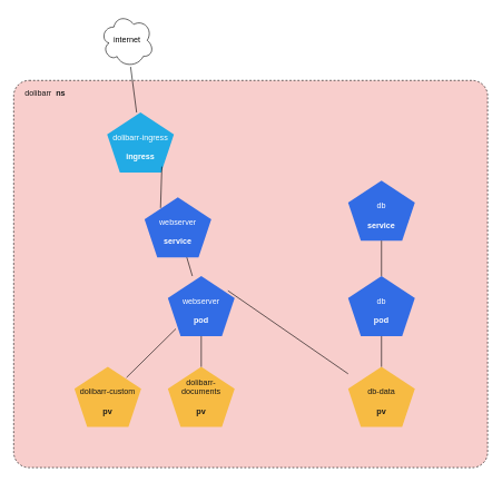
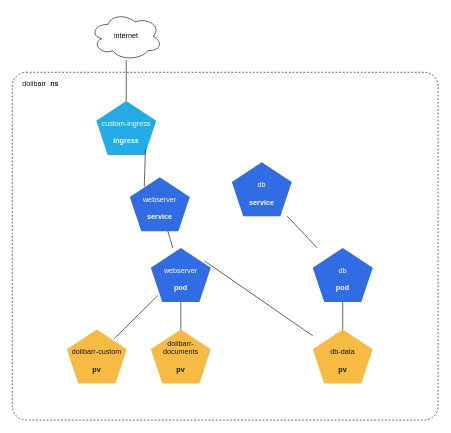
  <mxCell id="0" />
  <mxCell id="1" parent="0" />
- <mxCell id="2" value="&lt;div&gt;&lt;font color=&quot;#191919&quot;&gt;dolibarr&amp;nbsp; &lt;b&gt;ns&lt;/b&gt;&lt;/font&gt;&lt;br&gt;&lt;/div&gt;" style="rounded=1;whiteSpace=wrap;html=1;dashed=1;arcSize=4;align=left;verticalAlign=top;labelPosition=center;verticalLabelPosition=middle;spacingTop=5;spacingLeft=15;fillColor=#f8cecc;" vertex="1" parent="1"><mxGeometry x="20" y="120" width="710" height="580" as="geometry" /></mxCell>
+ <mxCell id="2" value="&lt;div&gt;&lt;font color=&quot;#191919&quot;&gt;dolibarr&amp;nbsp; &lt;b&gt;ns&lt;/b&gt;&lt;/font&gt;&lt;br&gt;&lt;/div&gt;" style="rounded=1;whiteSpace=wrap;html=1;dashed=1;arcSize=4;align=left;verticalAlign=top;labelPosition=center;verticalLabelPosition=middle;spacingTop=5;spacingLeft=15;" vertex="1" parent="1"><mxGeometry x="20" y="120" width="710" height="580" as="geometry" /></mxCell>
  <mxCell id="3" value="&lt;div&gt;&lt;br&gt;&lt;/div&gt;&lt;div&gt;webserver&lt;br&gt;&lt;/div&gt;&lt;div&gt;&lt;br&gt;&lt;/div&gt;&lt;div&gt;&lt;b&gt;pod&lt;/b&gt;&lt;br&gt;&lt;/div&gt;" style="whiteSpace=wrap;html=1;shape=mxgraph.basic.pentagon;fillColor=#326ce5;strokeColor=none;fontColor=#FFFFFF;" vertex="1" parent="1"><mxGeometry x="251" y="413" width="100" height="90" as="geometry" /></mxCell>
  <mxCell id="4" value="&lt;div&gt;&lt;br&gt;&lt;/div&gt;&lt;div&gt;db&lt;br&gt;&lt;/div&gt;&lt;div&gt;&lt;br&gt;&lt;/div&gt;&lt;div&gt;&lt;b&gt;pod&lt;/b&gt;&lt;br&gt;&lt;/div&gt;" style="whiteSpace=wrap;html=1;shape=mxgraph.basic.pentagon;fillColor=#326ce5;strokeColor=none;fontColor=#FFFFFF;" vertex="1" parent="1"><mxGeometry x="521" y="413" width="100" height="90" as="geometry" /></mxCell>
  <mxCell id="5" value="&lt;div&gt;&lt;br&gt;&lt;/div&gt;&lt;div&gt;dolibarr-custom&lt;br&gt;&lt;/div&gt;&lt;div&gt;&lt;br&gt;&lt;/div&gt;&lt;div&gt;&lt;b&gt;pv&lt;/b&gt;&lt;br&gt;&lt;/div&gt;" style="whiteSpace=wrap;html=1;shape=mxgraph.basic.pentagon;fillColor=#F7BB43;strokeColor=none;fontColor=#191919;gradientColor=none;" vertex="1" parent="1"><mxGeometry x="111" y="549" width="100" height="90" as="geometry" /></mxCell>
  <mxCell id="6" value="&lt;div&gt;dolibarr-documents&lt;br&gt;&lt;/div&gt;&lt;div&gt;&lt;br&gt;&lt;/div&gt;&lt;div&gt;&lt;b&gt;pv&lt;/b&gt;&lt;br&gt;&lt;/div&gt;" style="whiteSpace=wrap;html=1;shape=mxgraph.basic.pentagon;fillColor=#F7BB43;strokeColor=none;fontColor=#191919;gradientColor=none;" vertex="1" parent="1"><mxGeometry x="251" y="549" width="100" height="90" as="geometry" /></mxCell>
  <mxCell id="7" value="&lt;div&gt;&lt;br&gt;&lt;/div&gt;&lt;div&gt;db-data&lt;br&gt;&lt;/div&gt;&lt;div&gt;&lt;br&gt;&lt;/div&gt;&lt;div&gt;&lt;b&gt;pv&lt;/b&gt;&lt;br&gt;&lt;/div&gt;" style="whiteSpace=wrap;html=1;shape=mxgraph.basic.pentagon;fillColor=#F7BB43;strokeColor=none;fontColor=#191919;gradientColor=none;" vertex="1" parent="1"><mxGeometry x="521" y="549" width="100" height="90" as="geometry" /></mxCell>
  <mxCell id="8" value="" style="endArrow=none;html=1;rounded=0;exitX=0.9;exitY=0.244;exitDx=0;exitDy=0;exitPerimeter=0;" edge="1" parent="1" source="3" target="7"><mxGeometry width="50" height="50" relative="1" as="geometry"><mxPoint x="331" y="389" as="sourcePoint" /><mxPoint x="381" y="339" as="targetPoint" /></mxGeometry></mxCell>
  <mxCell id="9" value="" style="endArrow=none;html=1;rounded=0;exitX=0.78;exitY=0.178;exitDx=0;exitDy=0;exitPerimeter=0;entryX=0.12;entryY=0.878;entryDx=0;entryDy=0;entryPerimeter=0;" edge="1" parent="1" source="5" target="3"><mxGeometry width="50" height="50" relative="1" as="geometry"><mxPoint x="361" y="444" as="sourcePoint" /><mxPoint x="531" y="444" as="targetPoint" /></mxGeometry></mxCell>
  <mxCell id="10" value="" style="endArrow=none;html=1;rounded=0;" edge="1" parent="1" source="6" target="3"><mxGeometry width="50" height="50" relative="1" as="geometry"><mxPoint x="210" y="559" as="sourcePoint" /><mxPoint x="272" y="489" as="targetPoint" /></mxGeometry></mxCell>
  <mxCell id="11" value="" style="endArrow=none;html=1;rounded=0;" edge="1" parent="1" source="7" target="4"><mxGeometry width="50" height="50" relative="1" as="geometry"><mxPoint x="220" y="569" as="sourcePoint" /><mxPoint x="282" y="499" as="targetPoint" /></mxGeometry></mxCell>
- <mxCell id="12" value="&lt;div&gt;&lt;br&gt;&lt;/div&gt;&lt;div&gt;dolibarr-ingress&lt;br&gt;&lt;/div&gt;&lt;div&gt;&lt;b&gt;&lt;br&gt;&lt;/b&gt;&lt;/div&gt;&lt;div&gt;&lt;b&gt;ingress&lt;/b&gt;&lt;br&gt;&lt;/div&gt;" style="whiteSpace=wrap;html=1;shape=mxgraph.basic.pentagon;fillColor=#22ABE5;strokeColor=none;fontColor=#FFFFFF;" vertex="1" parent="1"><mxGeometry x="160" y="168" width="100" height="90" as="geometry" /></mxCell>
+ <mxCell id="12" value="&lt;div&gt;&lt;br&gt;&lt;/div&gt;&lt;div&gt;custom-ingress&lt;br&gt;&lt;/div&gt;&lt;div&gt;&lt;b&gt;&lt;br&gt;&lt;/b&gt;&lt;/div&gt;&lt;div&gt;&lt;b&gt;ingress&lt;/b&gt;&lt;br&gt;&lt;/div&gt;" style="whiteSpace=wrap;html=1;shape=mxgraph.basic.pentagon;fillColor=#22ABE5;strokeColor=none;fontColor=#FFFFFF;" vertex="1" parent="1"><mxGeometry x="160" y="168" width="100" height="90" as="geometry" /></mxCell>
  <mxCell id="13" value="" style="endArrow=none;html=1;rounded=0;exitX=0.24;exitY=0.178;exitDx=0;exitDy=0;exitPerimeter=0;entryX=0.82;entryY=0.9;entryDx=0;entryDy=0;entryPerimeter=0;" edge="1" parent="1" source="14" target="12"><mxGeometry width="50" height="50" relative="1" as="geometry"><mxPoint x="311" y="298" as="sourcePoint" /><mxPoint x="361" y="248" as="targetPoint" /></mxGeometry></mxCell>
  <mxCell id="14" value="&lt;div&gt;&lt;br&gt;&lt;/div&gt;&lt;div&gt;webserver&lt;br&gt;&lt;/div&gt;&lt;div&gt;&lt;br&gt;&lt;/div&gt;&lt;div&gt;&lt;b&gt;service&lt;/b&gt;&lt;br&gt;&lt;/div&gt;" style="whiteSpace=wrap;html=1;shape=mxgraph.basic.pentagon;fillColor=#326ce5;strokeColor=none;fontColor=#FFFFFF;" vertex="1" parent="1"><mxGeometry x="216" y="295" width="100" height="90" as="geometry" /></mxCell>
  <mxCell id="15" value="" style="endArrow=none;html=1;rounded=0;" edge="1" parent="1" source="3" target="14"><mxGeometry width="50" height="50" relative="1" as="geometry"><mxPoint x="311" y="424" as="sourcePoint" /><mxPoint x="361" y="374" as="targetPoint" /></mxGeometry></mxCell>
- <mxCell id="16" value="&lt;div&gt;&lt;br&gt;&lt;/div&gt;&lt;div&gt;db&lt;br&gt;&lt;/div&gt;&lt;div&gt;&lt;br&gt;&lt;/div&gt;&lt;div&gt;&lt;b&gt;service&lt;/b&gt;&lt;br&gt;&lt;/div&gt;" style="whiteSpace=wrap;html=1;shape=mxgraph.basic.pentagon;fillColor=#326ce5;strokeColor=none;fontColor=#FFFFFF;" vertex="1" parent="1"><mxGeometry x="521" y="270" width="100" height="90" as="geometry" /></mxCell>
+ <mxCell id="16" value="&lt;div&gt;&lt;br&gt;&lt;/div&gt;&lt;div&gt;db&lt;br&gt;&lt;/div&gt;&lt;div&gt;&lt;br&gt;&lt;/div&gt;&lt;div&gt;&lt;b&gt;service&lt;/b&gt;&lt;br&gt;&lt;/div&gt;" style="whiteSpace=wrap;html=1;shape=mxgraph.basic.pentagon;fillColor=#326ce5;strokeColor=none;fontColor=#FFFFFF;" vertex="1" parent="1"><mxGeometry x="386" y="270" width="100" height="90" as="geometry" /></mxCell>
  <mxCell id="17" value="" style="endArrow=none;html=1;rounded=0;" edge="1" parent="1" source="4" target="16"><mxGeometry width="50" height="50" relative="1" as="geometry"><mxPoint x="361" y="442" as="sourcePoint" /><mxPoint x="531" y="351" as="targetPoint" /></mxGeometry></mxCell>
- <mxCell id="18" value="internet" style="ellipse;shape=cloud;whiteSpace=wrap;html=1;" vertex="1" parent="1"><mxGeometry x="150" y="20" width="80" height="80" as="geometry" /></mxCell>
+ <mxCell id="18" value="internet" style="ellipse;shape=cloud;whiteSpace=wrap;html=1;" vertex="1" parent="1"><mxGeometry x="150" y="20" width="120" height="80" as="geometry" /></mxCell>
  <mxCell id="19" value="" style="endArrow=none;html=1;rounded=0;" edge="1" parent="1" source="12" target="18"><mxGeometry width="50" height="50" relative="1" as="geometry"><mxPoint x="300" y="360" as="sourcePoint" /><mxPoint x="350" y="310" as="targetPoint" /></mxGeometry></mxCell>
